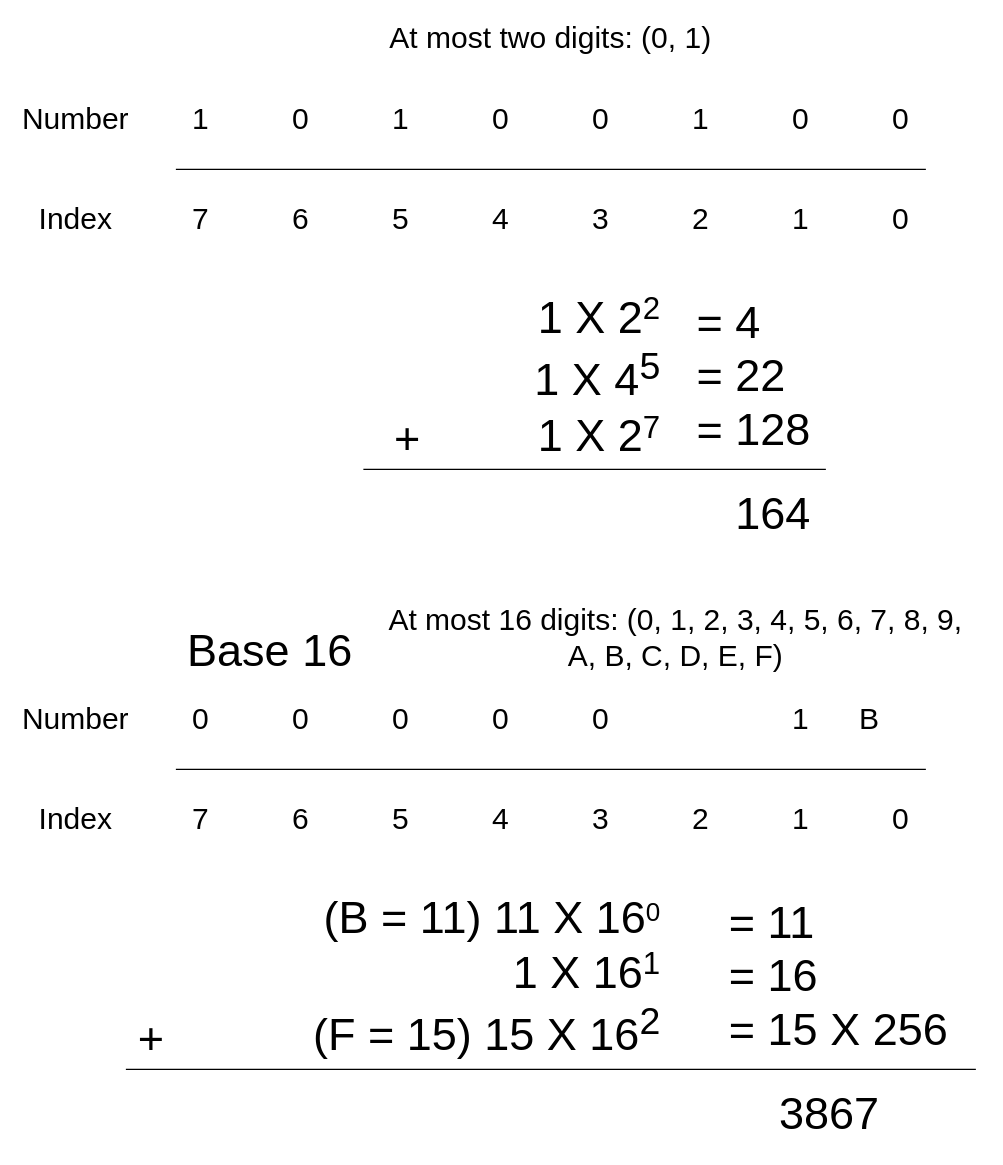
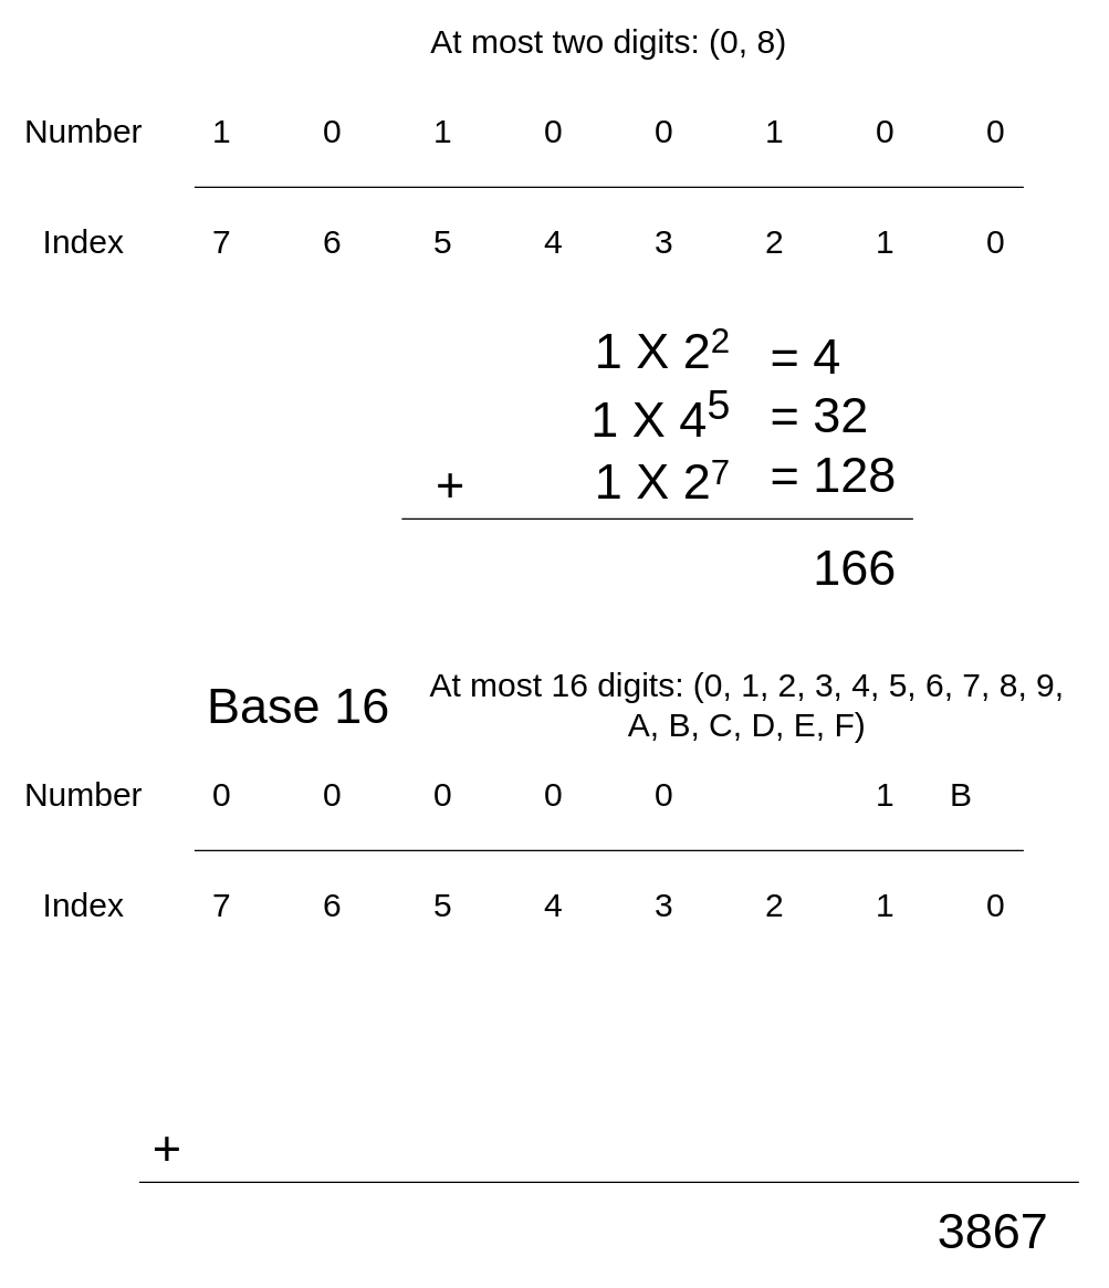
  <mxCell id="0" />
  <mxCell id="1" parent="0" />
  <mxCell id="2" value="" style="endArrow=none;html=1;" edge="1" parent="1"><mxGeometry width="50" height="50" relative="1" as="geometry"><mxPoint x="140" y="135" as="sourcePoint" /><mxPoint x="740" y="135" as="targetPoint" /></mxGeometry></mxCell>
  <mxCell id="3" value="&lt;font style=&quot;font-size: 24px&quot;&gt;1&lt;/font&gt;" style="text;html=1;strokeColor=none;fillColor=none;align=center;verticalAlign=middle;whiteSpace=wrap;rounded=0;" vertex="1" parent="1"><mxGeometry x="140" y="85" width="40" height="20" as="geometry" /></mxCell>
  <mxCell id="4" value="&lt;font style=&quot;font-size: 24px&quot;&gt;0&lt;/font&gt;" style="text;html=1;strokeColor=none;fillColor=none;align=center;verticalAlign=middle;whiteSpace=wrap;rounded=0;" vertex="1" parent="1"><mxGeometry x="220" y="85" width="40" height="20" as="geometry" /></mxCell>
  <mxCell id="5" value="&lt;font style=&quot;font-size: 24px&quot;&gt;1&lt;/font&gt;" style="text;html=1;strokeColor=none;fillColor=none;align=center;verticalAlign=middle;whiteSpace=wrap;rounded=0;" vertex="1" parent="1"><mxGeometry x="300" y="85" width="40" height="20" as="geometry" /></mxCell>
  <mxCell id="6" value="&lt;font style=&quot;font-size: 24px&quot;&gt;0&lt;/font&gt;" style="text;html=1;strokeColor=none;fillColor=none;align=center;verticalAlign=middle;whiteSpace=wrap;rounded=0;" vertex="1" parent="1"><mxGeometry x="380" y="85" width="40" height="20" as="geometry" /></mxCell>
  <mxCell id="7" value="&lt;font style=&quot;font-size: 24px&quot;&gt;0&lt;/font&gt;" style="text;html=1;strokeColor=none;fillColor=none;align=center;verticalAlign=middle;whiteSpace=wrap;rounded=0;" vertex="1" parent="1"><mxGeometry x="460" y="85" width="40" height="20" as="geometry" /></mxCell>
  <mxCell id="8" value="&lt;font style=&quot;font-size: 24px&quot;&gt;1&lt;/font&gt;" style="text;html=1;strokeColor=none;fillColor=none;align=center;verticalAlign=middle;whiteSpace=wrap;rounded=0;" vertex="1" parent="1"><mxGeometry x="540" y="85" width="40" height="20" as="geometry" /></mxCell>
  <mxCell id="9" value="&lt;font style=&quot;font-size: 24px&quot;&gt;0&lt;/font&gt;" style="text;html=1;strokeColor=none;fillColor=none;align=center;verticalAlign=middle;whiteSpace=wrap;rounded=0;" vertex="1" parent="1"><mxGeometry x="620" y="85" width="40" height="20" as="geometry" /></mxCell>
  <mxCell id="10" value="&lt;font style=&quot;font-size: 24px&quot;&gt;0&lt;/font&gt;" style="text;html=1;strokeColor=none;fillColor=none;align=center;verticalAlign=middle;whiteSpace=wrap;rounded=0;" vertex="1" parent="1"><mxGeometry x="700" y="85" width="40" height="20" as="geometry" /></mxCell>
  <mxCell id="11" value="&lt;font style=&quot;font-size: 24px&quot;&gt;7&lt;/font&gt;" style="text;html=1;strokeColor=none;fillColor=none;align=center;verticalAlign=middle;whiteSpace=wrap;rounded=0;" vertex="1" parent="1"><mxGeometry x="140" y="165" width="40" height="20" as="geometry" /></mxCell>
  <mxCell id="12" value="&lt;font style=&quot;font-size: 24px&quot;&gt;6&lt;/font&gt;" style="text;html=1;strokeColor=none;fillColor=none;align=center;verticalAlign=middle;whiteSpace=wrap;rounded=0;" vertex="1" parent="1"><mxGeometry x="220" y="165" width="40" height="20" as="geometry" /></mxCell>
  <mxCell id="13" value="&lt;font style=&quot;font-size: 24px&quot;&gt;5&lt;/font&gt;" style="text;html=1;strokeColor=none;fillColor=none;align=center;verticalAlign=middle;whiteSpace=wrap;rounded=0;" vertex="1" parent="1"><mxGeometry x="300" y="165" width="40" height="20" as="geometry" /></mxCell>
  <mxCell id="14" value="&lt;font style=&quot;font-size: 24px&quot;&gt;4&lt;/font&gt;" style="text;html=1;strokeColor=none;fillColor=none;align=center;verticalAlign=middle;whiteSpace=wrap;rounded=0;" vertex="1" parent="1"><mxGeometry x="380" y="165" width="40" height="20" as="geometry" /></mxCell>
  <mxCell id="15" value="&lt;font style=&quot;font-size: 24px&quot;&gt;3&lt;/font&gt;" style="text;html=1;strokeColor=none;fillColor=none;align=center;verticalAlign=middle;whiteSpace=wrap;rounded=0;" vertex="1" parent="1"><mxGeometry x="460" y="165" width="40" height="20" as="geometry" /></mxCell>
  <mxCell id="16" value="&lt;font style=&quot;font-size: 24px&quot;&gt;2&lt;/font&gt;" style="text;html=1;strokeColor=none;fillColor=none;align=center;verticalAlign=middle;whiteSpace=wrap;rounded=0;" vertex="1" parent="1"><mxGeometry x="540" y="165" width="40" height="20" as="geometry" /></mxCell>
  <mxCell id="17" value="&lt;font style=&quot;font-size: 24px&quot;&gt;1&lt;/font&gt;" style="text;html=1;strokeColor=none;fillColor=none;align=center;verticalAlign=middle;whiteSpace=wrap;rounded=0;" vertex="1" parent="1"><mxGeometry x="620" y="165" width="40" height="20" as="geometry" /></mxCell>
  <mxCell id="18" value="&lt;font style=&quot;font-size: 24px&quot;&gt;0&lt;/font&gt;" style="text;html=1;strokeColor=none;fillColor=none;align=center;verticalAlign=middle;whiteSpace=wrap;rounded=0;" vertex="1" parent="1"><mxGeometry x="700" y="165" width="40" height="20" as="geometry" /></mxCell>
  <mxCell id="19" value="&lt;span style=&quot;font-size: 36px&quot;&gt;1 X 2&lt;/span&gt;&lt;span style=&quot;font-size: 30px&quot;&gt;&lt;sup&gt;2&lt;/sup&gt;&lt;/span&gt;&lt;br&gt;&lt;span style=&quot;font-size: 36px&quot;&gt;1 X 4&lt;sup&gt;5&lt;/sup&gt;&lt;/span&gt;&lt;br&gt;&lt;span style=&quot;font-size: 36px&quot;&gt;1 X 2&lt;/span&gt;&lt;span style=&quot;font-size: 30px&quot;&gt;&lt;sup&gt;7&lt;/sup&gt;&lt;/span&gt;" style="text;html=1;strokeColor=none;fillColor=none;align=right;verticalAlign=middle;whiteSpace=wrap;rounded=0;" vertex="1" parent="1"><mxGeometry x="390" y="235" width="140" height="130" as="geometry" /></mxCell>
  <mxCell id="20" value="&lt;font style=&quot;font-size: 36px&quot;&gt;+&lt;/font&gt;" style="text;html=1;align=center;verticalAlign=middle;resizable=0;points=[];autosize=1;" vertex="1" parent="1"><mxGeometry x="305" y="335" width="40" height="30" as="geometry" /></mxCell>
  <mxCell id="21" value="" style="endArrow=none;html=1;" edge="1" parent="1"><mxGeometry width="50" height="50" relative="1" as="geometry"><mxPoint x="290" y="375" as="sourcePoint" /><mxPoint x="660" y="375" as="targetPoint" /></mxGeometry></mxCell>
- <mxCell id="22" value="&lt;div style=&quot;text-align: left&quot;&gt;&lt;span style=&quot;font-size: 36px&quot;&gt;= 4&lt;/span&gt;&lt;/div&gt;&lt;span style=&quot;font-size: 36px&quot;&gt;&lt;div style=&quot;text-align: left&quot;&gt;&lt;span&gt;= 22&lt;/span&gt;&lt;/div&gt;&lt;div style=&quot;text-align: left&quot;&gt;&lt;span&gt;= 128&lt;/span&gt;&lt;/div&gt;&lt;/span&gt;" style="text;html=1;strokeColor=none;fillColor=none;align=right;verticalAlign=middle;whiteSpace=wrap;rounded=0;" vertex="1" parent="1"><mxGeometry x="550" y="235" width="100" height="130" as="geometry" /></mxCell>
- <mxCell id="23" value="&lt;div style=&quot;text-align: left&quot;&gt;&lt;span style=&quot;font-size: 36px&quot;&gt;164&lt;/span&gt;&lt;/div&gt;" style="text;html=1;strokeColor=none;fillColor=none;align=right;verticalAlign=middle;whiteSpace=wrap;rounded=0;" vertex="1" parent="1"><mxGeometry x="550" y="390" width="100" height="40" as="geometry" /></mxCell>
+ <mxCell id="22" value="&lt;div style=&quot;text-align: left&quot;&gt;&lt;span style=&quot;font-size: 36px&quot;&gt;= 4&lt;/span&gt;&lt;/div&gt;&lt;span style=&quot;font-size: 36px&quot;&gt;&lt;div style=&quot;text-align: left&quot;&gt;&lt;span&gt;= 32&lt;/span&gt;&lt;/div&gt;&lt;div style=&quot;text-align: left&quot;&gt;&lt;span&gt;= 128&lt;/span&gt;&lt;/div&gt;&lt;/span&gt;" style="text;html=1;strokeColor=none;fillColor=none;align=right;verticalAlign=middle;whiteSpace=wrap;rounded=0;" vertex="1" parent="1"><mxGeometry x="550" y="235" width="100" height="130" as="geometry" /></mxCell>
+ <mxCell id="23" value="&lt;div style=&quot;text-align: left&quot;&gt;&lt;span style=&quot;font-size: 36px&quot;&gt;166&lt;/span&gt;&lt;/div&gt;" style="text;html=1;strokeColor=none;fillColor=none;align=right;verticalAlign=middle;whiteSpace=wrap;rounded=0;" vertex="1" parent="1"><mxGeometry x="550" y="390" width="100" height="40" as="geometry" /></mxCell>
  <mxCell id="24" value="" style="endArrow=none;html=1;" edge="1" parent="1"><mxGeometry width="50" height="50" relative="1" as="geometry"><mxPoint x="140" y="615" as="sourcePoint" /><mxPoint x="740" y="615" as="targetPoint" /></mxGeometry></mxCell>
  <mxCell id="25" value="&lt;span style=&quot;font-size: 24px&quot;&gt;0&lt;/span&gt;" style="text;html=1;strokeColor=none;fillColor=none;align=center;verticalAlign=middle;whiteSpace=wrap;rounded=0;" vertex="1" parent="1"><mxGeometry x="140" y="565" width="40" height="20" as="geometry" /></mxCell>
  <mxCell id="26" value="&lt;font style=&quot;font-size: 24px&quot;&gt;0&lt;/font&gt;" style="text;html=1;strokeColor=none;fillColor=none;align=center;verticalAlign=middle;whiteSpace=wrap;rounded=0;" vertex="1" parent="1"><mxGeometry x="220" y="565" width="40" height="20" as="geometry" /></mxCell>
  <mxCell id="27" value="&lt;font style=&quot;font-size: 24px&quot;&gt;0&lt;/font&gt;" style="text;html=1;strokeColor=none;fillColor=none;align=center;verticalAlign=middle;whiteSpace=wrap;rounded=0;" vertex="1" parent="1"><mxGeometry x="300" y="565" width="40" height="20" as="geometry" /></mxCell>
  <mxCell id="28" value="&lt;font style=&quot;font-size: 24px&quot;&gt;0&lt;/font&gt;" style="text;html=1;strokeColor=none;fillColor=none;align=center;verticalAlign=middle;whiteSpace=wrap;rounded=0;" vertex="1" parent="1"><mxGeometry x="380" y="565" width="40" height="20" as="geometry" /></mxCell>
  <mxCell id="29" value="&lt;font style=&quot;font-size: 24px&quot;&gt;0&lt;/font&gt;" style="text;html=1;strokeColor=none;fillColor=none;align=center;verticalAlign=middle;whiteSpace=wrap;rounded=0;" vertex="1" parent="1"><mxGeometry x="460" y="565" width="40" height="20" as="geometry" /></mxCell>
  <mxCell id="30" value="&lt;font style=&quot;font-size: 24px&quot;&gt;1&lt;/font&gt;" style="text;html=1;strokeColor=none;fillColor=none;align=center;verticalAlign=middle;whiteSpace=wrap;rounded=0;" vertex="1" parent="1"><mxGeometry x="620" y="565" width="40" height="20" as="geometry" /></mxCell>
  <mxCell id="31" value="&lt;font style=&quot;font-size: 24px&quot;&gt;B&lt;/font&gt;" style="text;html=1;strokeColor=none;fillColor=none;align=center;verticalAlign=middle;whiteSpace=wrap;rounded=0;" vertex="1" parent="1"><mxGeometry x="675" y="565" width="40" height="20" as="geometry" /></mxCell>
- <mxCell id="32" value="&lt;font style=&quot;font-size: 36px&quot;&gt;Base 16&lt;/font&gt;" style="text;html=1;align=center;verticalAlign=middle;resizable=0;points=[];autosize=1;" vertex="1" parent="1"><mxGeometry x="140" y="505" width="150" height="30" as="geometry" /></mxCell>
+ <mxCell id="32" value="&lt;font style=&quot;font-size: 36px&quot;&gt;Base 16&lt;/font&gt;" style="text;html=1;align=center;verticalAlign=middle;resizable=0;points=[];autosize=1;" vertex="1" parent="1"><mxGeometry x="140" y="495" width="150" height="30" as="geometry" /></mxCell>
  <mxCell id="33" value="&lt;font style=&quot;font-size: 24px&quot;&gt;7&lt;/font&gt;" style="text;html=1;strokeColor=none;fillColor=none;align=center;verticalAlign=middle;whiteSpace=wrap;rounded=0;" vertex="1" parent="1"><mxGeometry x="140" y="645" width="40" height="20" as="geometry" /></mxCell>
  <mxCell id="34" value="&lt;font style=&quot;font-size: 24px&quot;&gt;6&lt;/font&gt;" style="text;html=1;strokeColor=none;fillColor=none;align=center;verticalAlign=middle;whiteSpace=wrap;rounded=0;" vertex="1" parent="1"><mxGeometry x="220" y="645" width="40" height="20" as="geometry" /></mxCell>
  <mxCell id="35" value="&lt;font style=&quot;font-size: 24px&quot;&gt;5&lt;/font&gt;" style="text;html=1;strokeColor=none;fillColor=none;align=center;verticalAlign=middle;whiteSpace=wrap;rounded=0;" vertex="1" parent="1"><mxGeometry x="300" y="645" width="40" height="20" as="geometry" /></mxCell>
  <mxCell id="36" value="&lt;font style=&quot;font-size: 24px&quot;&gt;4&lt;/font&gt;" style="text;html=1;strokeColor=none;fillColor=none;align=center;verticalAlign=middle;whiteSpace=wrap;rounded=0;" vertex="1" parent="1"><mxGeometry x="380" y="645" width="40" height="20" as="geometry" /></mxCell>
  <mxCell id="37" value="&lt;font style=&quot;font-size: 24px&quot;&gt;3&lt;/font&gt;" style="text;html=1;strokeColor=none;fillColor=none;align=center;verticalAlign=middle;whiteSpace=wrap;rounded=0;" vertex="1" parent="1"><mxGeometry x="460" y="645" width="40" height="20" as="geometry" /></mxCell>
  <mxCell id="38" value="&lt;font style=&quot;font-size: 24px&quot;&gt;2&lt;/font&gt;" style="text;html=1;strokeColor=none;fillColor=none;align=center;verticalAlign=middle;whiteSpace=wrap;rounded=0;" vertex="1" parent="1"><mxGeometry x="540" y="645" width="40" height="20" as="geometry" /></mxCell>
  <mxCell id="39" value="&lt;font style=&quot;font-size: 24px&quot;&gt;1&lt;/font&gt;" style="text;html=1;strokeColor=none;fillColor=none;align=center;verticalAlign=middle;whiteSpace=wrap;rounded=0;" vertex="1" parent="1"><mxGeometry x="620" y="645" width="40" height="20" as="geometry" /></mxCell>
  <mxCell id="40" value="&lt;font style=&quot;font-size: 24px&quot;&gt;0&lt;/font&gt;" style="text;html=1;strokeColor=none;fillColor=none;align=center;verticalAlign=middle;whiteSpace=wrap;rounded=0;" vertex="1" parent="1"><mxGeometry x="700" y="645" width="40" height="20" as="geometry" /></mxCell>
- <mxCell id="41" value="&lt;span style=&quot;font-size: 36px&quot;&gt;(B = 11) 11 X 16&lt;/span&gt;&lt;span style=&quot;font-size: 25px&quot;&gt;&lt;sup&gt;0&lt;/sup&gt;&lt;/span&gt;&lt;br&gt;&lt;span style=&quot;font-size: 36px&quot;&gt;1 X 16&lt;/span&gt;&lt;span style=&quot;font-size: 30px&quot;&gt;&lt;sup&gt;1&lt;/sup&gt;&lt;/span&gt;&lt;br&gt;&lt;span style=&quot;font-size: 36px&quot;&gt;(F = 15) 15 X 16&lt;sup&gt;2&lt;/sup&gt;&lt;/span&gt;" style="text;html=1;strokeColor=none;fillColor=none;align=right;verticalAlign=middle;whiteSpace=wrap;rounded=0;" vertex="1" parent="1"><mxGeometry x="240" y="715" width="290" height="130" as="geometry" /></mxCell>
  <mxCell id="42" value="&lt;font style=&quot;font-size: 36px&quot;&gt;+&lt;/font&gt;" style="text;html=1;align=center;verticalAlign=middle;resizable=0;points=[];autosize=1;" vertex="1" parent="1"><mxGeometry x="100" y="815" width="40" height="30" as="geometry" /></mxCell>
  <mxCell id="43" value="" style="endArrow=none;html=1;" edge="1" parent="1"><mxGeometry width="50" height="50" relative="1" as="geometry"><mxPoint x="100" y="855" as="sourcePoint" /><mxPoint x="780" y="855" as="targetPoint" /></mxGeometry></mxCell>
- <mxCell id="44" value="&lt;div style=&quot;text-align: left&quot;&gt;&lt;span style=&quot;font-size: 36px&quot;&gt;= 11&lt;/span&gt;&lt;/div&gt;&lt;span style=&quot;font-size: 36px&quot;&gt;&lt;div style=&quot;text-align: left&quot;&gt;&lt;span&gt;= 16&lt;/span&gt;&lt;/div&gt;&lt;div style=&quot;text-align: left&quot;&gt;&lt;span&gt;= 15 X 256&lt;/span&gt;&lt;/div&gt;&lt;/span&gt;" style="text;html=1;strokeColor=none;fillColor=none;align=right;verticalAlign=middle;whiteSpace=wrap;rounded=0;" vertex="1" parent="1"><mxGeometry x="550" y="715" width="210" height="130" as="geometry" /></mxCell>
- <mxCell id="45" value="&lt;div style=&quot;text-align: left&quot;&gt;&lt;font style=&quot;font-size: 36px&quot;&gt;3867&lt;/font&gt;&lt;/div&gt;" style="text;html=1;strokeColor=none;fillColor=none;align=right;verticalAlign=middle;whiteSpace=wrap;rounded=0;" vertex="1" parent="1"><mxGeometry x="515" y="870" width="190" height="40" as="geometry" /></mxCell>
- <mxCell id="46" value="&lt;font style=&quot;font-size: 24px&quot;&gt;At most two digits: (0, 1)&lt;/font&gt;" style="text;html=1;strokeColor=none;fillColor=none;align=center;verticalAlign=middle;whiteSpace=wrap;rounded=0;" vertex="1" parent="1"><mxGeometry x="300" y="20" width="280" height="20" as="geometry" /></mxCell>
+ <mxCell id="45" value="&lt;div style=&quot;text-align: left&quot;&gt;&lt;font style=&quot;font-size: 36px&quot;&gt;3867&lt;/font&gt;&lt;/div&gt;" style="text;html=1;strokeColor=none;fillColor=none;align=right;verticalAlign=middle;whiteSpace=wrap;rounded=0;" vertex="1" parent="1"><mxGeometry x="570" y="870" width="190" height="40" as="geometry" /></mxCell>
+ <mxCell id="46" value="&lt;font style=&quot;font-size: 24px&quot;&gt;At most two digits: (0, 8)&lt;/font&gt;" style="text;html=1;strokeColor=none;fillColor=none;align=center;verticalAlign=middle;whiteSpace=wrap;rounded=0;" vertex="1" parent="1"><mxGeometry x="300" y="20" width="280" height="20" as="geometry" /></mxCell>
  <mxCell id="47" value="&lt;font style=&quot;font-size: 24px&quot;&gt;At most 16 digits: (0, 1, 2, 3, 4, 5, 6, 7, 8, 9, A, B, C, D, E, F)&lt;/font&gt;" style="text;html=1;strokeColor=none;fillColor=none;align=center;verticalAlign=middle;whiteSpace=wrap;rounded=0;" vertex="1" parent="1"><mxGeometry x="300" y="500" width="480" height="20" as="geometry" /></mxCell>
  <mxCell id="48" value="&lt;font style=&quot;font-size: 24px&quot;&gt;Number&lt;/font&gt;" style="text;html=1;strokeColor=none;fillColor=none;align=center;verticalAlign=middle;whiteSpace=wrap;rounded=0;" vertex="1" parent="1"><mxGeometry x="20" y="85" width="80" height="20" as="geometry" /></mxCell>
  <mxCell id="49" value="&lt;span style=&quot;font-size: 24px&quot;&gt;Index&lt;/span&gt;" style="text;html=1;strokeColor=none;fillColor=none;align=center;verticalAlign=middle;whiteSpace=wrap;rounded=0;" vertex="1" parent="1"><mxGeometry x="20" y="165" width="80" height="20" as="geometry" /></mxCell>
  <mxCell id="50" value="&lt;font style=&quot;font-size: 24px&quot;&gt;Number&lt;/font&gt;" style="text;html=1;strokeColor=none;fillColor=none;align=center;verticalAlign=middle;whiteSpace=wrap;rounded=0;" vertex="1" parent="1"><mxGeometry x="20" y="565" width="80" height="20" as="geometry" /></mxCell>
  <mxCell id="51" value="&lt;span style=&quot;font-size: 24px&quot;&gt;Index&lt;/span&gt;" style="text;html=1;strokeColor=none;fillColor=none;align=center;verticalAlign=middle;whiteSpace=wrap;rounded=0;" vertex="1" parent="1"><mxGeometry x="20" y="645" width="80" height="20" as="geometry" /></mxCell>
